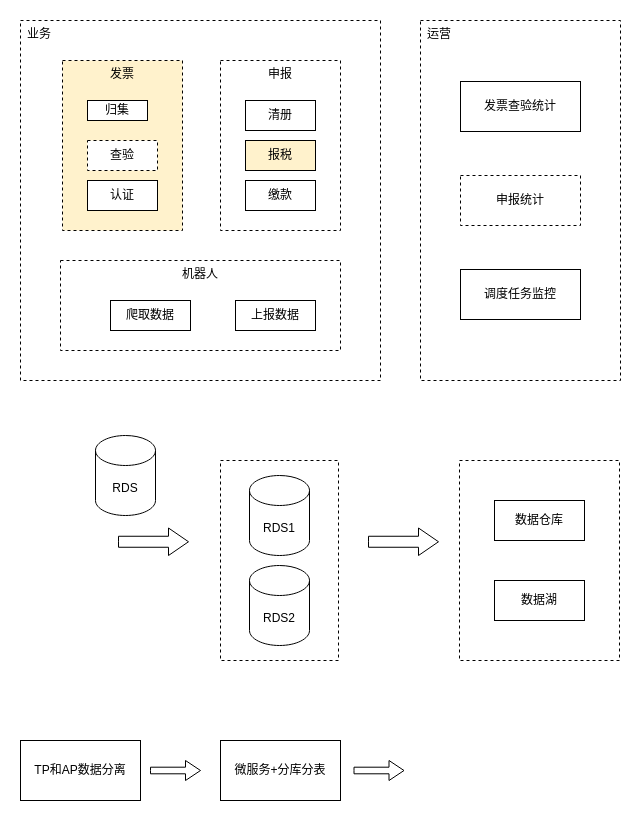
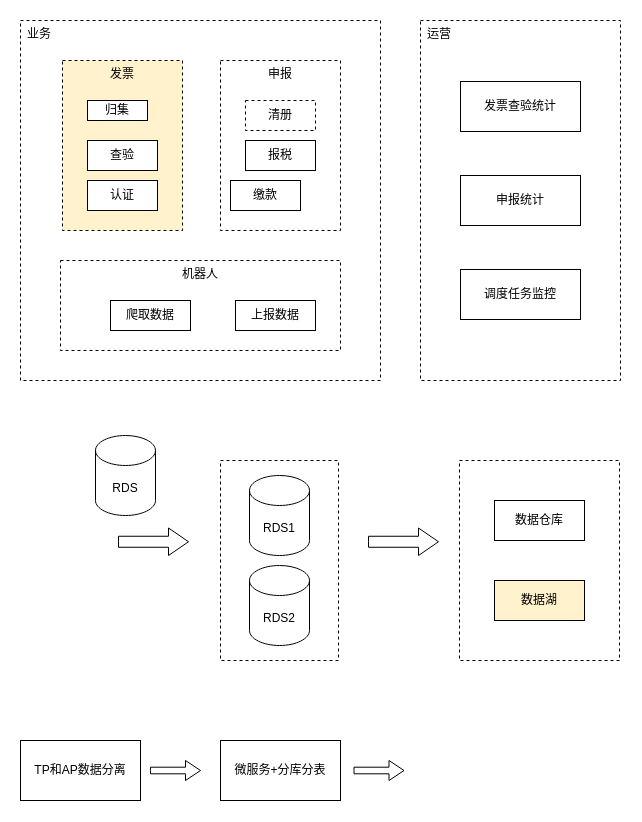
  <mxCell id="0" />
  <mxCell id="1" parent="0" />
  <mxCell id="2" value="" style="rounded=0;whiteSpace=wrap;html=1;dashed=1;" parent="1" vertex="1"><mxGeometry x="220" y="460" width="118" height="200" as="geometry" /></mxCell>
  <mxCell id="3" value="业务" style="rounded=0;whiteSpace=wrap;html=1;verticalAlign=top;dashed=1;align=left;spacingLeft=5;" parent="1" vertex="1"><mxGeometry x="20" y="20" width="360" height="360" as="geometry" /></mxCell>
  <mxCell id="4" value="机器人" style="rounded=0;whiteSpace=wrap;html=1;dashed=1;verticalAlign=top;" parent="1" vertex="1"><mxGeometry x="60" y="260" width="280" height="90" as="geometry" /></mxCell>
  <mxCell id="5" value="爬取数据" style="rounded=0;whiteSpace=wrap;html=1;" parent="1" vertex="1"><mxGeometry x="110" y="300" width="80" height="30" as="geometry" /></mxCell>
  <mxCell id="6" value="上报数据" style="rounded=0;whiteSpace=wrap;html=1;" parent="1" vertex="1"><mxGeometry x="235" y="300" width="80" height="30" as="geometry" /></mxCell>
  <mxCell id="7" value="发票" style="rounded=0;whiteSpace=wrap;html=1;dashed=1;verticalAlign=top;fillColor=#fff2cc;" parent="1" vertex="1"><mxGeometry x="62" y="60" width="120" height="170" as="geometry" /></mxCell>
  <mxCell id="8" value="归集" style="rounded=0;whiteSpace=wrap;html=1;" parent="1" vertex="1"><mxGeometry x="87" y="100" width="60" height="20" as="geometry" /></mxCell>
- <mxCell id="9" value="查验" style="rounded=0;whiteSpace=wrap;html=1;dashed=1;" parent="1" vertex="1"><mxGeometry x="87" y="140" width="70" height="30" as="geometry" /></mxCell>
+ <mxCell id="9" value="查验" style="rounded=0;whiteSpace=wrap;html=1;" parent="1" vertex="1"><mxGeometry x="87" y="140" width="70" height="30" as="geometry" /></mxCell>
  <mxCell id="10" value="认证" style="rounded=0;whiteSpace=wrap;html=1;" parent="1" vertex="1"><mxGeometry x="87" y="180" width="70" height="30" as="geometry" /></mxCell>
  <mxCell id="11" value="申报" style="rounded=0;whiteSpace=wrap;html=1;dashed=1;verticalAlign=top;" parent="1" vertex="1"><mxGeometry x="220" y="60" width="120" height="170" as="geometry" /></mxCell>
- <mxCell id="12" value="清册" style="rounded=0;whiteSpace=wrap;html=1;" parent="1" vertex="1"><mxGeometry x="245" y="100" width="70" height="30" as="geometry" /></mxCell>
- <mxCell id="13" value="报税" style="rounded=0;whiteSpace=wrap;html=1;fillColor=#fff2cc;" parent="1" vertex="1"><mxGeometry x="245" y="140" width="70" height="30" as="geometry" /></mxCell>
- <mxCell id="14" value="缴款" style="rounded=0;whiteSpace=wrap;html=1;" parent="1" vertex="1"><mxGeometry x="245" y="180" width="70" height="30" as="geometry" /></mxCell>
+ <mxCell id="12" value="清册" style="rounded=0;whiteSpace=wrap;html=1;dashed=1;" parent="1" vertex="1"><mxGeometry x="245" y="100" width="70" height="30" as="geometry" /></mxCell>
+ <mxCell id="13" value="报税" style="rounded=0;whiteSpace=wrap;html=1;" parent="1" vertex="1"><mxGeometry x="245" y="140" width="70" height="30" as="geometry" /></mxCell>
+ <mxCell id="14" value="缴款" style="rounded=0;whiteSpace=wrap;html=1;" parent="1" vertex="1"><mxGeometry x="230" y="180" width="70" height="30" as="geometry" /></mxCell>
  <mxCell id="15" value="运营" style="rounded=0;whiteSpace=wrap;html=1;verticalAlign=top;dashed=1;align=left;spacingLeft=5;" parent="1" vertex="1"><mxGeometry x="420" y="20" width="200" height="360" as="geometry" /></mxCell>
  <mxCell id="16" value="调度任务监控" style="rounded=0;whiteSpace=wrap;html=1;verticalAlign=middle;" parent="1" vertex="1"><mxGeometry x="460" y="269" width="120" height="50" as="geometry" /></mxCell>
  <mxCell id="17" value="发票查验统计" style="rounded=0;whiteSpace=wrap;html=1;verticalAlign=middle;" parent="1" vertex="1"><mxGeometry x="460" y="81" width="120" height="50" as="geometry" /></mxCell>
- <mxCell id="18" value="申报统计" style="rounded=0;whiteSpace=wrap;html=1;verticalAlign=middle;dashed=1;" parent="1" vertex="1"><mxGeometry x="460" y="175" width="120" height="50" as="geometry" /></mxCell>
+ <mxCell id="18" value="申报统计" style="rounded=0;whiteSpace=wrap;html=1;verticalAlign=middle;" parent="1" vertex="1"><mxGeometry x="460" y="175" width="120" height="50" as="geometry" /></mxCell>
  <mxCell id="19" value="RDS" style="shape=cylinder3;whiteSpace=wrap;html=1;boundedLbl=1;backgroundOutline=1;size=15;" parent="1" vertex="1"><mxGeometry x="95" y="435" width="60" height="80" as="geometry" /></mxCell>
  <mxCell id="20" value="" style="html=1;shadow=0;dashed=0;align=center;verticalAlign=middle;shape=mxgraph.arrows2.arrow;dy=0.6;dx=20;notch=0;" parent="1" vertex="1"><mxGeometry x="118" y="527.5" width="70" height="27.5" as="geometry" /></mxCell>
  <mxCell id="21" value="" style="rounded=0;whiteSpace=wrap;html=1;dashed=1;" parent="1" vertex="1"><mxGeometry x="459" y="460" width="160" height="200" as="geometry" /></mxCell>
  <mxCell id="22" value="数据仓库" style="rounded=0;whiteSpace=wrap;html=1;" parent="1" vertex="1"><mxGeometry x="494" y="500" width="90" height="40" as="geometry" /></mxCell>
- <mxCell id="23" value="数据湖" style="rounded=0;whiteSpace=wrap;html=1;" parent="1" vertex="1"><mxGeometry x="494" y="580" width="90" height="40" as="geometry" /></mxCell>
+ <mxCell id="23" value="数据湖" style="rounded=0;whiteSpace=wrap;html=1;fillColor=#fff2cc;" parent="1" vertex="1"><mxGeometry x="494" y="580" width="90" height="40" as="geometry" /></mxCell>
  <mxCell id="24" value="RDS1" style="shape=cylinder3;whiteSpace=wrap;html=1;boundedLbl=1;backgroundOutline=1;size=15;aspect=fixed;" parent="1" vertex="1"><mxGeometry x="249" y="475" width="60" height="80" as="geometry" /></mxCell>
  <mxCell id="25" value="RDS2" style="shape=cylinder3;whiteSpace=wrap;html=1;boundedLbl=1;backgroundOutline=1;size=15;aspect=fixed;" parent="1" vertex="1"><mxGeometry x="249" y="565" width="60" height="80" as="geometry" /></mxCell>
  <mxCell id="26" value="" style="html=1;shadow=0;dashed=0;align=center;verticalAlign=middle;shape=mxgraph.arrows2.arrow;dy=0.6;dx=20;notch=0;" parent="1" vertex="1"><mxGeometry x="368" y="527.5" width="70" height="27.5" as="geometry" /></mxCell>
  <mxCell id="27" value="TP和AP数据分离" style="rounded=0;whiteSpace=wrap;html=1;" parent="1" vertex="1"><mxGeometry x="20" y="740" width="120" height="60" as="geometry" /></mxCell>
  <mxCell id="28" value="微服务+分库分表" style="rounded=0;whiteSpace=wrap;html=1;" parent="1" vertex="1"><mxGeometry x="220" y="740" width="120" height="60" as="geometry" /></mxCell>
  <mxCell id="29" value="" style="html=1;shadow=0;dashed=0;align=center;verticalAlign=middle;shape=mxgraph.arrows2.arrow;dy=0.67;dx=15;notch=0;" parent="1" vertex="1"><mxGeometry x="150" y="760" width="50" height="20" as="geometry" /></mxCell>
  <mxCell id="30" value="" style="html=1;shadow=0;dashed=0;align=center;verticalAlign=middle;shape=mxgraph.arrows2.arrow;dy=0.67;dx=15;notch=0;" parent="1" vertex="1"><mxGeometry x="353.5" y="760" width="50" height="20" as="geometry" /></mxCell>
